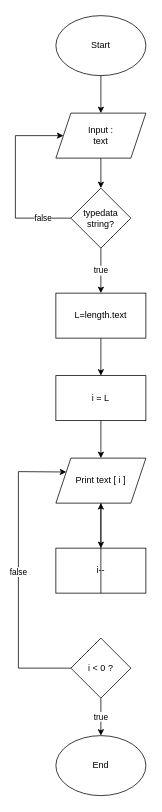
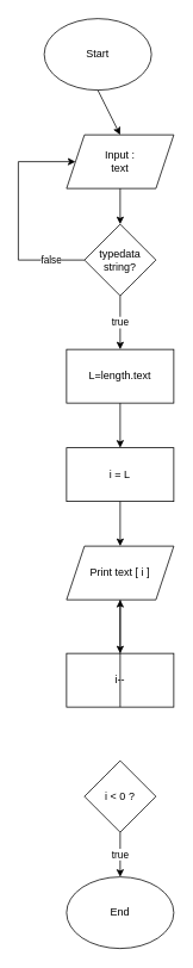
  <mxCell id="0" />
  <mxCell id="1" parent="0" />
- <mxCell id="2" value="Start" style="ellipse;whiteSpace=wrap;html=1;" parent="1" vertex="1"><mxGeometry x="74" y="20" width="120" height="80" as="geometry" /></mxCell>
+ <mxCell id="2" value="Start" style="ellipse;whiteSpace=wrap;html=1;" parent="1" vertex="1"><mxGeometry x="49" y="20" width="120" height="80" as="geometry" /></mxCell>
  <mxCell id="3" value="" style="endArrow=classic;html=1;rounded=0;exitX=0.5;exitY=1;exitDx=0;exitDy=0;" parent="1" source="2" edge="1"><mxGeometry width="50" height="50" relative="1" as="geometry"><mxPoint x="140" y="210" as="sourcePoint" /><mxPoint x="134" y="150" as="targetPoint" /></mxGeometry></mxCell>
  <mxCell id="4" value="Input :&lt;br&gt;text" style="shape=parallelogram;perimeter=parallelogramPerimeter;whiteSpace=wrap;html=1;fixedSize=1;" parent="1" vertex="1"><mxGeometry x="74" y="150" width="120" height="60" as="geometry" /></mxCell>
  <mxCell id="5" value="" style="endArrow=classic;html=1;rounded=0;exitX=0.5;exitY=1;exitDx=0;exitDy=0;" parent="1" source="4" edge="1"><mxGeometry width="50" height="50" relative="1" as="geometry"><mxPoint x="130" y="300" as="sourcePoint" /><mxPoint x="134" y="250" as="targetPoint" /></mxGeometry></mxCell>
  <mxCell id="6" value="typedata string?" style="rhombus;whiteSpace=wrap;html=1;" parent="1" vertex="1"><mxGeometry x="94" y="250" width="80" height="80" as="geometry" /></mxCell>
  <mxCell id="7" value="false" style="endArrow=none;html=1;rounded=0;exitX=0;exitY=0.5;exitDx=0;exitDy=0;" parent="1" source="6" edge="1"><mxGeometry width="50" height="50" relative="1" as="geometry"><mxPoint x="250" y="290" as="sourcePoint" /><mxPoint x="20" y="290" as="targetPoint" /></mxGeometry></mxCell>
  <mxCell id="8" value="" style="endArrow=none;html=1;rounded=0;" parent="1" edge="1"><mxGeometry width="50" height="50" relative="1" as="geometry"><mxPoint x="20" y="290" as="sourcePoint" /><mxPoint x="20" y="180" as="targetPoint" /></mxGeometry></mxCell>
  <mxCell id="9" value="" style="endArrow=classic;html=1;rounded=0;entryX=0;entryY=0.5;entryDx=0;entryDy=0;" parent="1" target="4" edge="1"><mxGeometry width="50" height="50" relative="1" as="geometry"><mxPoint x="20" y="180" as="sourcePoint" /><mxPoint x="80" y="160" as="targetPoint" /></mxGeometry></mxCell>
  <mxCell id="10" value="true" style="endArrow=classic;html=1;rounded=0;exitX=0.5;exitY=1;exitDx=0;exitDy=0;" parent="1" source="6" edge="1"><mxGeometry width="50" height="50" relative="1" as="geometry"><mxPoint x="250" y="390" as="sourcePoint" /><mxPoint x="134" y="390" as="targetPoint" /></mxGeometry></mxCell>
  <mxCell id="11" value="L=length.text" style="rounded=0;whiteSpace=wrap;html=1;" parent="1" vertex="1"><mxGeometry x="74" y="390" width="120" height="60" as="geometry" /></mxCell>
  <mxCell id="12" value="" style="endArrow=classic;html=1;rounded=0;exitX=0.5;exitY=1;exitDx=0;exitDy=0;" parent="1" source="11" edge="1"><mxGeometry width="50" height="50" relative="1" as="geometry"><mxPoint x="250" y="490" as="sourcePoint" /><mxPoint x="134" y="500" as="targetPoint" /></mxGeometry></mxCell>
  <mxCell id="13" value="i = L" style="rounded=0;whiteSpace=wrap;html=1;" parent="1" vertex="1"><mxGeometry x="74" y="500" width="120" height="60" as="geometry" /></mxCell>
  <mxCell id="14" value="" style="endArrow=classic;html=1;rounded=0;exitX=0.5;exitY=1;exitDx=0;exitDy=0;" parent="1" source="13" edge="1"><mxGeometry width="50" height="50" relative="1" as="geometry"><mxPoint x="250" y="580" as="sourcePoint" /><mxPoint x="134" y="610" as="targetPoint" /></mxGeometry></mxCell>
  <mxCell id="15" value="i &amp;lt; 0 ?" style="rhombus;whiteSpace=wrap;html=1;" parent="1" vertex="1"><mxGeometry x="94" y="850" width="80" height="80" as="geometry" /></mxCell>
  <mxCell id="16" value="true" style="endArrow=classic;html=1;rounded=0;exitX=0.5;exitY=1;exitDx=0;exitDy=0;" parent="1" source="15" edge="1"><mxGeometry width="50" height="50" relative="1" as="geometry"><mxPoint x="250" y="810" as="sourcePoint" /><mxPoint x="134" y="980" as="targetPoint" /><Array as="points" /></mxGeometry></mxCell>
- <mxCell id="17" value="false" style="endArrow=classic;html=1;rounded=0;exitX=0;exitY=0.5;exitDx=0;exitDy=0;entryX=0;entryY=0.25;entryDx=0;entryDy=0;" parent="1" source="15" edge="1" target="18"><mxGeometry width="50" height="50" relative="1" as="geometry"><mxPoint x="94" y="655" as="sourcePoint" /><mxPoint x="74" y="535" as="targetPoint" /><Array as="points"><mxPoint x="24" y="890" /><mxPoint x="24" y="628" /></Array></mxGeometry></mxCell>
  <mxCell id="18" value="Print text [ i ]" style="shape=parallelogram;perimeter=parallelogramPerimeter;whiteSpace=wrap;html=1;fixedSize=1;" parent="1" vertex="1"><mxGeometry x="74" y="610" width="120" height="60" as="geometry" /></mxCell>
  <mxCell id="19" value="" style="endArrow=classic;html=1;rounded=0;exitX=0.5;exitY=1;exitDx=0;exitDy=0;" parent="1" source="18" edge="1"><mxGeometry width="50" height="50" relative="1" as="geometry"><mxPoint x="250" y="680" as="sourcePoint" /><mxPoint x="134" y="730" as="targetPoint" /></mxGeometry></mxCell>
  <mxCell id="20" value="End" style="ellipse;whiteSpace=wrap;html=1;" parent="1" vertex="1"><mxGeometry x="74" y="980" width="120" height="80" as="geometry" /></mxCell>
  <mxCell id="21" value="i--" style="rounded=0;whiteSpace=wrap;html=1;" parent="1" vertex="1"><mxGeometry x="74" y="730" width="120" height="60" as="geometry" /></mxCell>
  <mxCell id="22" value="" style="endArrow=classic;html=1;rounded=0;exitX=0.5;exitY=1;exitDx=0;exitDy=0;" parent="1" source="21" target="18" edge="1"><mxGeometry width="50" height="50" relative="1" as="geometry"><mxPoint x="200" y="880" as="sourcePoint" /><mxPoint x="250" y="830" as="targetPoint" /></mxGeometry></mxCell>
